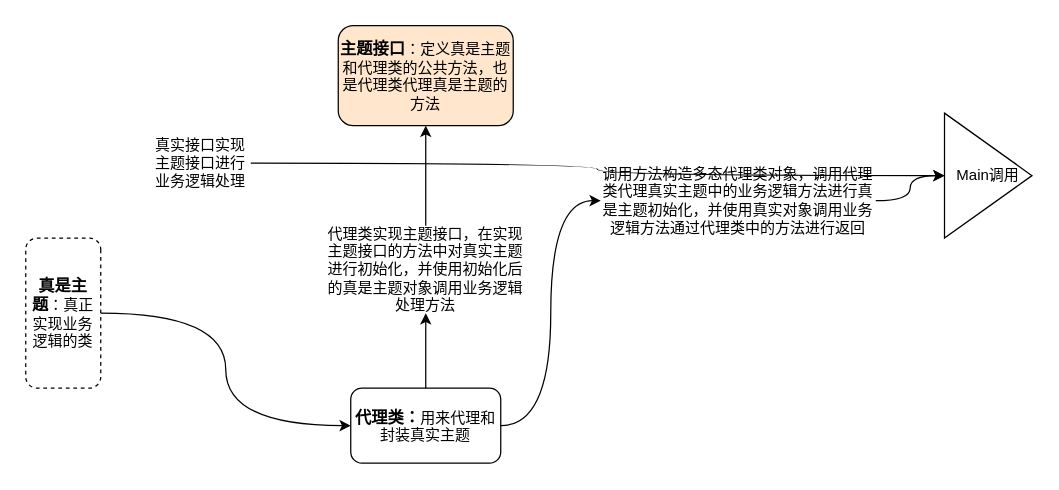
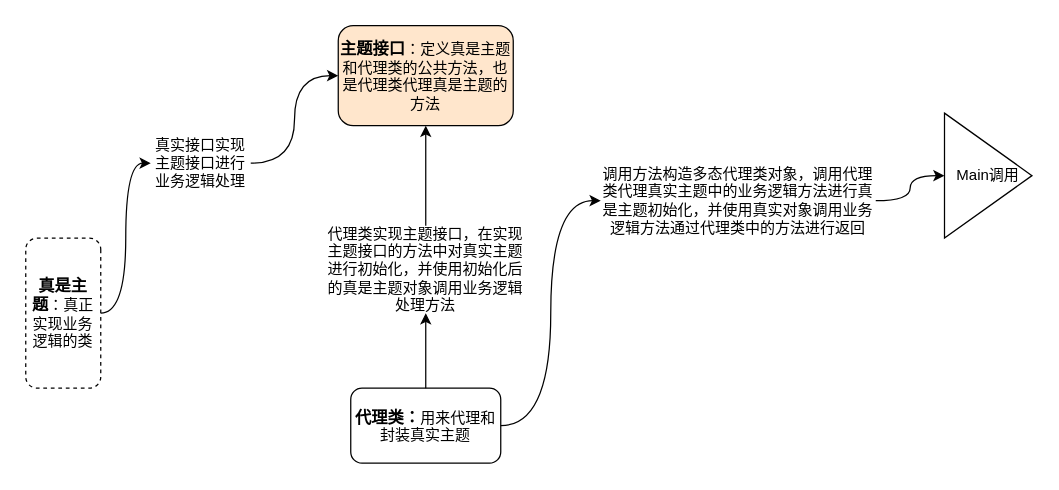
  <mxCell id="0" />
  <mxCell id="1" parent="0" />
  <mxCell id="2" value="&lt;b&gt;&lt;font style=&quot;font-size: 13px&quot;&gt;主题接口&lt;/font&gt;&lt;/b&gt;：定义真是主题和代理类的公共方法，也是代理类代理真是主题的方法" style="rounded=1;whiteSpace=wrap;html=1;fillColor=#ffe6cc;" vertex="1" parent="1"><mxGeometry x="270" y="20" width="140" height="80" as="geometry" /></mxCell>
- <mxCell id="3" style="edgeStyle=orthogonalEdgeStyle;curved=1;rounded=0;orthogonalLoop=1;jettySize=auto;html=1;" edge="1" parent="1" source="9" target="8"><mxGeometry relative="1" as="geometry" /></mxCell>
+ <mxCell id="3" style="edgeStyle=orthogonalEdgeStyle;curved=1;rounded=0;orthogonalLoop=1;jettySize=auto;html=1;entryX=0;entryY=0.5;entryDx=0;entryDy=0;" edge="1" parent="1" source="9" target="2"><mxGeometry relative="1" as="geometry" /></mxCell>
  <mxCell id="4" value="&lt;b&gt;&lt;font style=&quot;font-size: 13px&quot;&gt;真是主题&lt;/font&gt;&lt;/b&gt;：真正实现业务逻辑的类" style="rounded=1;whiteSpace=wrap;html=1;direction=south;dashed=1;" vertex="1" parent="1"><mxGeometry x="20" y="190" width="60" height="120" as="geometry" /></mxCell>
  <mxCell id="5" style="edgeStyle=orthogonalEdgeStyle;curved=1;rounded=0;orthogonalLoop=1;jettySize=auto;html=1;entryX=0.5;entryY=1;entryDx=0;entryDy=0;" edge="1" parent="1" source="11" target="2"><mxGeometry relative="1" as="geometry" /></mxCell>
  <mxCell id="6" style="edgeStyle=orthogonalEdgeStyle;curved=1;rounded=0;orthogonalLoop=1;jettySize=auto;html=1;entryX=0;entryY=0.5;entryDx=0;entryDy=0;" edge="1" parent="1" source="13" target="8"><mxGeometry relative="1" as="geometry" /></mxCell>
  <mxCell id="7" value="&lt;b style=&quot;font-size: 13px&quot;&gt;&lt;font style=&quot;font-size: 13px&quot;&gt;代理类&lt;/font&gt;：&lt;/b&gt;用来代理和封装真实主题" style="rounded=1;whiteSpace=wrap;html=1;" vertex="1" parent="1"><mxGeometry x="280" y="310" width="120" height="60" as="geometry" /></mxCell>
  <mxCell id="8" value="Main调用" style="triangle;whiteSpace=wrap;html=1;" vertex="1" parent="1"><mxGeometry x="755" y="90" width="70" height="100" as="geometry" /></mxCell>
  <mxCell id="9" value="真实接口实现主题接口进行业务逻辑处理" style="text;html=1;strokeColor=none;fillColor=none;align=center;verticalAlign=middle;whiteSpace=wrap;rounded=0;" vertex="1" parent="1"><mxGeometry x="120" y="110" width="80" height="40" as="geometry" /></mxCell>
- <mxCell id="10" style="edgeStyle=orthogonalEdgeStyle;curved=1;rounded=0;orthogonalLoop=1;jettySize=auto;html=1;" edge="1" parent="1" source="4" target="7"><mxGeometry relative="1" as="geometry"><mxPoint x="170" y="210" as="sourcePoint" /><mxPoint x="220" y="70" as="targetPoint" /></mxGeometry></mxCell>
+ <mxCell id="10" style="edgeStyle=orthogonalEdgeStyle;curved=1;rounded=0;orthogonalLoop=1;jettySize=auto;html=1;entryX=0;entryY=0.5;entryDx=0;entryDy=0;" edge="1" parent="1" source="4" target="9"><mxGeometry relative="1" as="geometry"><mxPoint x="170" y="210" as="sourcePoint" /><mxPoint x="220" y="70" as="targetPoint" /></mxGeometry></mxCell>
  <mxCell id="11" value="代理类实现主题接口，在实现主题接口的方法中对真实主题进行初始化，并使用初始化后的真是主题对象调用业务逻辑处理方法" style="text;html=1;strokeColor=none;fillColor=none;align=center;verticalAlign=middle;whiteSpace=wrap;rounded=0;" vertex="1" parent="1"><mxGeometry x="260" y="180" width="160" height="70" as="geometry" /></mxCell>
  <mxCell id="12" style="edgeStyle=orthogonalEdgeStyle;curved=1;rounded=0;orthogonalLoop=1;jettySize=auto;html=1;entryX=0.5;entryY=1;entryDx=0;entryDy=0;" edge="1" parent="1" source="7" target="11"><mxGeometry relative="1" as="geometry"><mxPoint x="250" y="320" as="sourcePoint" /><mxPoint x="340" y="100" as="targetPoint" /></mxGeometry></mxCell>
  <mxCell id="13" value="调用方法构造多态代理类对象，调用代理类代理真实主题中的业务逻辑方法进行真是主题初始化，并使用真实对象调用业务逻辑方法通过代理类中的方法进行返回" style="text;html=1;strokeColor=none;fillColor=none;align=center;verticalAlign=middle;whiteSpace=wrap;rounded=0;" vertex="1" parent="1"><mxGeometry x="480" y="150" width="220" height="20" as="geometry" /></mxCell>
  <mxCell id="14" style="edgeStyle=orthogonalEdgeStyle;curved=1;rounded=0;orthogonalLoop=1;jettySize=auto;html=1;entryX=0;entryY=0.5;entryDx=0;entryDy=0;" edge="1" parent="1" source="7" target="13"><mxGeometry relative="1" as="geometry"><mxPoint x="400" y="340" as="sourcePoint" /><mxPoint x="570" y="215" as="targetPoint" /></mxGeometry></mxCell>
